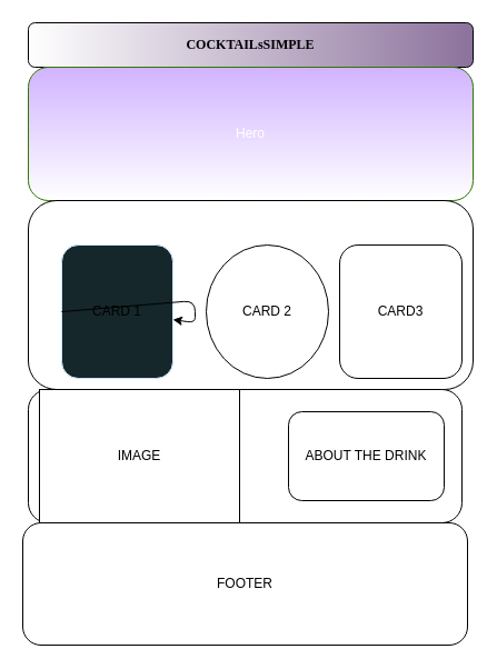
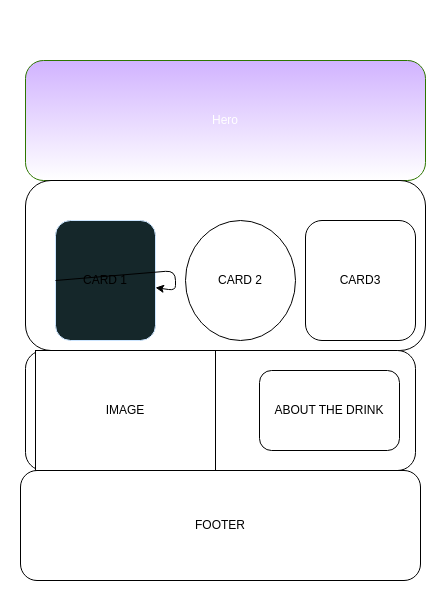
  <mxCell id="0" />
  <mxCell id="1" parent="0" />
- <mxCell id="2" value="COCKTAILsSIMPLE" style="rounded=1;whiteSpace=wrap;html=1;fontFamily=Garamond;horizontal=1;fontStyle=1;verticalAlign=middle;gradientColor=#8C729C;gradientDirection=east;" parent="1" vertex="1"><mxGeometry x="25" y="20" width="400" height="40" as="geometry" /></mxCell>
  <mxCell id="3" value="Hero" style="rounded=1;whiteSpace=wrap;html=1;fillColor=default;fontColor=#ffffff;strokeColor=#2D7600;gradientColor=#D1B3FF;gradientDirection=north;" parent="1" vertex="1"><mxGeometry x="25" y="60" width="400" height="120" as="geometry" /></mxCell>
  <mxCell id="4" value="Cards" style="rounded=1;whiteSpace=wrap;html=1;gradientColor=#ffffff;" parent="1" vertex="1"><mxGeometry x="25" y="180" width="400" height="170" as="geometry" /></mxCell>
  <mxCell id="5" value="CARD 1" style="rounded=1;whiteSpace=wrap;html=1;fillColor=#15272A;strokeColor=#CCE5FF;" parent="1" vertex="1"><mxGeometry x="55" y="220" width="100" height="120" as="geometry" /></mxCell>
  <mxCell id="6" value="CARD 2" style="ellipse;whiteSpace=wrap;html=1;" parent="1" vertex="1"><mxGeometry x="185" y="220" width="110" height="120" as="geometry" /></mxCell>
  <mxCell id="7" value="&amp;nbsp; &amp;nbsp; &amp;nbsp; &amp;nbsp; &amp;nbsp; &amp;nbsp;" style="rounded=1;whiteSpace=wrap;html=1;" parent="1" vertex="1"><mxGeometry x="25" y="350" width="390" height="120" as="geometry" /></mxCell>
  <mxCell id="8" value="IMAGE" style="whiteSpace=wrap;html=1;rounded=0;" parent="1" vertex="1"><mxGeometry x="35" y="350" width="180" height="120" as="geometry" /></mxCell>
  <mxCell id="9" value="ABOUT THE DRINK" style="rounded=1;whiteSpace=wrap;html=1;" parent="1" vertex="1"><mxGeometry x="259" y="370" width="140" height="80" as="geometry" /></mxCell>
  <mxCell id="10" value="FOOTER" style="rounded=1;whiteSpace=wrap;html=1;" parent="1" vertex="1"><mxGeometry x="20" y="470" width="400" height="110" as="geometry" /></mxCell>
  <mxCell id="11" style="edgeStyle=none;html=1;exitX=0;exitY=0.5;exitDx=0;exitDy=0;" edge="1" parent="1" source="5" target="5"><mxGeometry relative="1" as="geometry"><Array as="points"><mxPoint x="95" y="260" /></Array></mxGeometry></mxCell>
  <mxCell id="12" value="CARD3" style="rounded=1;whiteSpace=wrap;html=1;" vertex="1" parent="1"><mxGeometry x="305" y="220" width="110" height="120" as="geometry" /></mxCell>
